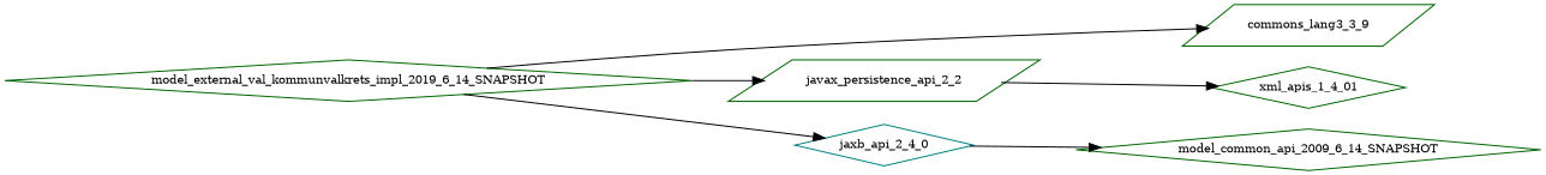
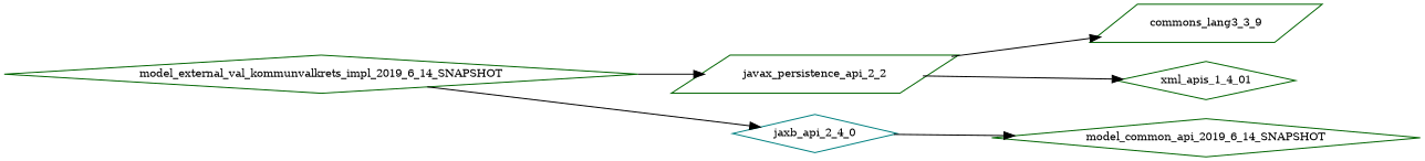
  digraph {
    rankdir=LR
    node [color=darkgreen fontsize=10.0 shape=diamond]
    commons_lang3_3_9 [shape=parallelogram]
    model_external_val_kommunvalkrets_impl_2019_6_14_SNAPSHOT
    javax_persistence_api_2_2 [shape=parallelogram]
    jaxb_api_2_4_0 [color=teal]
    xml_apis_1_4_01
-   model_common_api_2019_6_14_SNAPSHOT [label=model_common_api_2009_6_14_SNAPSHOT]
-   model_external_val_kommunvalkrets_impl_2019_6_14_SNAPSHOT -> commons_lang3_3_9
+   model_common_api_2019_6_14_SNAPSHOT
+   javax_persistence_api_2_2 -> commons_lang3_3_9
    model_external_val_kommunvalkrets_impl_2019_6_14_SNAPSHOT -> javax_persistence_api_2_2
    model_external_val_kommunvalkrets_impl_2019_6_14_SNAPSHOT -> jaxb_api_2_4_0
    javax_persistence_api_2_2 -> xml_apis_1_4_01
    jaxb_api_2_4_0 -> model_common_api_2019_6_14_SNAPSHOT
  }
